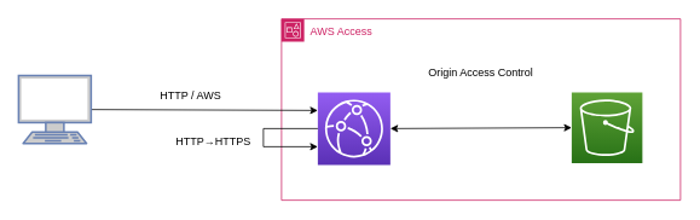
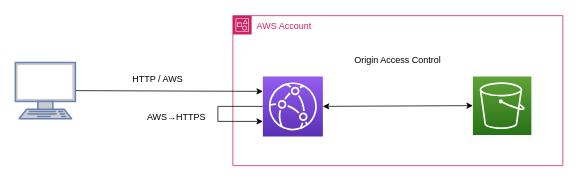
  <mxCell id="0" />
  <mxCell id="1" parent="0" />
- <mxCell id="2" value="AWS Access" style="points=[[0,0],[0.25,0],[0.5,0],[0.75,0],[1,0],[1,0.25],[1,0.5],[1,0.75],[1,1],[0.75,1],[0.5,1],[0.25,1],[0,1],[0,0.75],[0,0.5],[0,0.25]];outlineConnect=0;gradientColor=none;html=1;whiteSpace=wrap;fontSize=12;fontStyle=0;container=1;pointerEvents=0;collapsible=0;recursiveResize=0;shape=mxgraph.aws4.group;grIcon=mxgraph.aws4.group_account;strokeColor=#CD2264;fillColor=none;verticalAlign=top;align=left;spacingLeft=30;fontColor=#CD2264;dashed=0;" parent="1" vertex="1"><mxGeometry x="310" y="20" width="440" height="200" as="geometry" /></mxCell>
+ <mxCell id="2" value="AWS Account" style="points=[[0,0],[0.25,0],[0.5,0],[0.75,0],[1,0],[1,0.25],[1,0.5],[1,0.75],[1,1],[0.75,1],[0.5,1],[0.25,1],[0,1],[0,0.75],[0,0.5],[0,0.25]];outlineConnect=0;gradientColor=none;html=1;whiteSpace=wrap;fontSize=12;fontStyle=0;container=1;pointerEvents=0;collapsible=0;recursiveResize=0;shape=mxgraph.aws4.group;grIcon=mxgraph.aws4.group_account;strokeColor=#CD2264;fillColor=none;verticalAlign=top;align=left;spacingLeft=30;fontColor=#CD2264;dashed=0;" parent="1" vertex="1"><mxGeometry x="310" y="20" width="440" height="200" as="geometry" /></mxCell>
  <mxCell id="3" style="rounded=0;orthogonalLoop=1;jettySize=auto;html=1;exitX=1;exitY=0.5;exitDx=0;exitDy=0;exitPerimeter=0;entryX=0;entryY=0.5;entryDx=0;entryDy=0;entryPerimeter=0;startArrow=classic;startFill=1;" parent="2" source="4" target="5" edge="1"><mxGeometry relative="1" as="geometry" /></mxCell>
  <mxCell id="4" value="" style="sketch=0;points=[[0,0,0],[0.25,0,0],[0.5,0,0],[0.75,0,0],[1,0,0],[0,1,0],[0.25,1,0],[0.5,1,0],[0.75,1,0],[1,1,0],[0,0.25,0],[0,0.5,0],[0,0.75,0],[1,0.25,0],[1,0.5,0],[1,0.75,0]];outlineConnect=0;fontColor=#232F3E;gradientColor=#945DF2;gradientDirection=north;fillColor=#5A30B5;strokeColor=#ffffff;dashed=0;verticalLabelPosition=bottom;verticalAlign=top;align=center;html=1;fontSize=12;fontStyle=0;aspect=fixed;shape=mxgraph.aws4.resourceIcon;resIcon=mxgraph.aws4.cloudfront;" parent="2" vertex="1"><mxGeometry x="40" y="81" width="80" height="80" as="geometry" /></mxCell>
  <mxCell id="5" value="" style="sketch=0;points=[[0,0,0],[0.25,0,0],[0.5,0,0],[0.75,0,0],[1,0,0],[0,1,0],[0.25,1,0],[0.5,1,0],[0.75,1,0],[1,1,0],[0,0.25,0],[0,0.5,0],[0,0.75,0],[1,0.25,0],[1,0.5,0],[1,0.75,0]];outlineConnect=0;fontColor=#232F3E;gradientColor=#60A337;gradientDirection=north;fillColor=#277116;strokeColor=#ffffff;dashed=0;verticalLabelPosition=bottom;verticalAlign=top;align=center;html=1;fontSize=12;fontStyle=0;aspect=fixed;shape=mxgraph.aws4.resourceIcon;resIcon=mxgraph.aws4.s3;" parent="2" vertex="1"><mxGeometry x="320" y="81" width="78" height="78" as="geometry" /></mxCell>
  <mxCell id="6" style="edgeStyle=orthogonalEdgeStyle;rounded=0;orthogonalLoop=1;jettySize=auto;html=1;exitX=0;exitY=0.5;exitDx=0;exitDy=0;exitPerimeter=0;entryX=0;entryY=0.75;entryDx=0;entryDy=0;entryPerimeter=0;" parent="2" source="4" target="4" edge="1"><mxGeometry relative="1" as="geometry"><Array as="points"><mxPoint x="-20" y="121" /><mxPoint x="-20" y="141" /></Array></mxGeometry></mxCell>
  <mxCell id="7" value="Origin Access Control" style="text;html=1;strokeColor=none;fillColor=none;align=center;verticalAlign=middle;whiteSpace=wrap;rounded=0;" vertex="1" parent="2"><mxGeometry x="150" y="45" width="140" height="30" as="geometry" /></mxCell>
  <mxCell id="8" style="rounded=0;orthogonalLoop=1;jettySize=auto;html=1;exitX=1;exitY=0.5;exitDx=0;exitDy=0;entryX=0;entryY=0.25;entryDx=0;entryDy=0;entryPerimeter=0;exitPerimeter=0;" parent="1" source="11" target="4" edge="1"><mxGeometry relative="1" as="geometry"><mxPoint x="135.25" y="121" as="sourcePoint" /></mxGeometry></mxCell>
  <mxCell id="9" value="HTTP / AWS" style="text;html=1;strokeColor=none;fillColor=none;align=center;verticalAlign=middle;whiteSpace=wrap;rounded=0;" parent="1" vertex="1"><mxGeometry x="160" y="90" width="100" height="30" as="geometry" /></mxCell>
- <mxCell id="10" value="HTTP→HTTPS" style="text;html=1;strokeColor=none;fillColor=none;align=center;verticalAlign=middle;whiteSpace=wrap;rounded=0;" parent="1" vertex="1"><mxGeometry x="190" y="140" width="90" height="30" as="geometry" /></mxCell>
+ <mxCell id="10" value="AWS→HTTPS" style="text;html=1;strokeColor=none;fillColor=none;align=center;verticalAlign=middle;whiteSpace=wrap;rounded=0;" parent="1" vertex="1"><mxGeometry x="190" y="140" width="90" height="30" as="geometry" /></mxCell>
  <mxCell id="11" value="" style="fontColor=#0066CC;verticalAlign=top;verticalLabelPosition=bottom;labelPosition=center;align=center;html=1;outlineConnect=0;fillColor=#CCCCCC;strokeColor=#6881B3;gradientColor=none;gradientDirection=north;strokeWidth=2;shape=mxgraph.networks.terminal;" parent="1" vertex="1"><mxGeometry x="20" y="82.5" width="80" height="75" as="geometry" /></mxCell>
